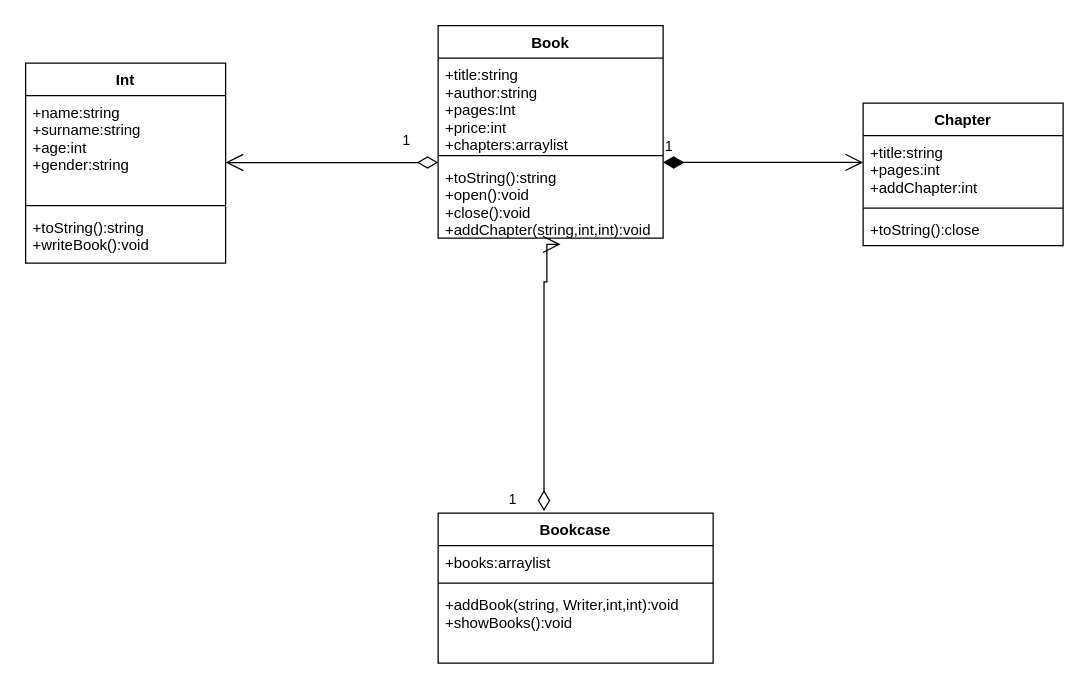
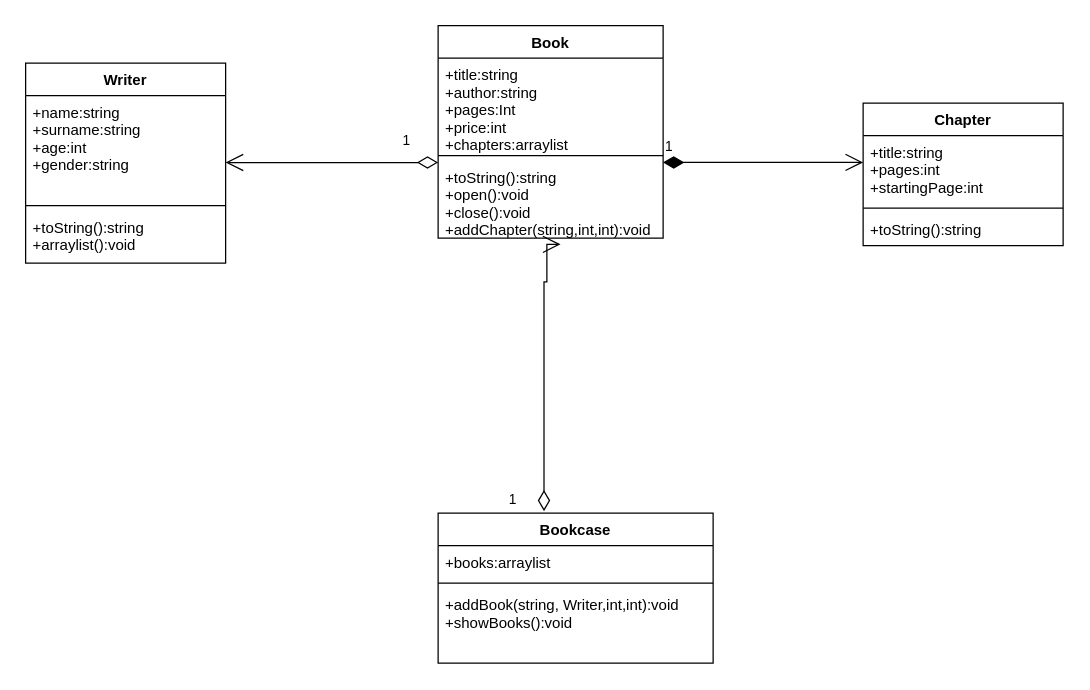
  <mxCell id="0" />
  <mxCell id="1" parent="0" />
- <mxCell id="2" value="Int" style="swimlane;fontStyle=1;align=center;verticalAlign=top;childLayout=stackLayout;horizontal=1;startSize=26;horizontalStack=0;resizeParent=1;resizeParentMax=0;resizeLast=0;collapsible=1;marginBottom=0;" parent="1" vertex="1"><mxGeometry x="20" y="50" width="160" height="160" as="geometry" /></mxCell>
+ <mxCell id="2" value="Writer" style="swimlane;fontStyle=1;align=center;verticalAlign=top;childLayout=stackLayout;horizontal=1;startSize=26;horizontalStack=0;resizeParent=1;resizeParentMax=0;resizeLast=0;collapsible=1;marginBottom=0;" parent="1" vertex="1"><mxGeometry x="20" y="50" width="160" height="160" as="geometry" /></mxCell>
  <mxCell id="3" value="+name:string&#10;+surname:string&#10;+age:int&#10;+gender:string" style="text;strokeColor=none;fillColor=none;align=left;verticalAlign=top;spacingLeft=4;spacingRight=4;overflow=hidden;rotatable=0;points=[[0,0.5],[1,0.5]];portConstraint=eastwest;" parent="2" vertex="1"><mxGeometry y="26" width="160" height="84" as="geometry" /></mxCell>
  <mxCell id="4" value="" style="line;strokeWidth=1;fillColor=none;align=left;verticalAlign=middle;spacingTop=-1;spacingLeft=3;spacingRight=3;rotatable=0;labelPosition=right;points=[];portConstraint=eastwest;" parent="2" vertex="1"><mxGeometry y="110" width="160" height="8" as="geometry" /></mxCell>
- <mxCell id="5" value="+toString():string&#10;+writeBook():void" style="text;strokeColor=none;fillColor=none;align=left;verticalAlign=top;spacingLeft=4;spacingRight=4;overflow=hidden;rotatable=0;points=[[0,0.5],[1,0.5]];portConstraint=eastwest;" parent="2" vertex="1"><mxGeometry y="118" width="160" height="42" as="geometry" /></mxCell>
+ <mxCell id="5" value="+toString():string&#10;+arraylist():void" style="text;strokeColor=none;fillColor=none;align=left;verticalAlign=top;spacingLeft=4;spacingRight=4;overflow=hidden;rotatable=0;points=[[0,0.5],[1,0.5]];portConstraint=eastwest;" parent="2" vertex="1"><mxGeometry y="118" width="160" height="42" as="geometry" /></mxCell>
  <mxCell id="6" value="Book" style="swimlane;fontStyle=1;align=center;verticalAlign=top;childLayout=stackLayout;horizontal=1;startSize=26;horizontalStack=0;resizeParent=1;resizeParentMax=0;resizeLast=0;collapsible=1;marginBottom=0;" parent="1" vertex="1"><mxGeometry x="350" y="20" width="180" height="170" as="geometry" /></mxCell>
  <mxCell id="7" value="+title:string&#10;+author:string&#10;+pages:Int&#10;+price:int&#10;+chapters:arraylist" style="text;strokeColor=none;fillColor=none;align=left;verticalAlign=top;spacingLeft=4;spacingRight=4;overflow=hidden;rotatable=0;points=[[0,0.5],[1,0.5]];portConstraint=eastwest;" parent="6" vertex="1"><mxGeometry y="26" width="180" height="74" as="geometry" /></mxCell>
  <mxCell id="8" value="" style="line;strokeWidth=1;fillColor=none;align=left;verticalAlign=middle;spacingTop=-1;spacingLeft=3;spacingRight=3;rotatable=0;labelPosition=right;points=[];portConstraint=eastwest;" parent="6" vertex="1"><mxGeometry y="100" width="180" height="8" as="geometry" /></mxCell>
  <mxCell id="9" value="+toString():string&#10;+open():void&#10;+close():void&#10;+addChapter(string,int,int):void" style="text;strokeColor=none;fillColor=none;align=left;verticalAlign=top;spacingLeft=4;spacingRight=4;overflow=hidden;rotatable=0;points=[[0,0.5],[1,0.5]];portConstraint=eastwest;" parent="6" vertex="1"><mxGeometry y="108" width="180" height="62" as="geometry" /></mxCell>
  <mxCell id="10" value="1" style="endArrow=open;html=1;endSize=12;startArrow=diamondThin;startSize=14;startFill=0;edgeStyle=orthogonalEdgeStyle;align=left;verticalAlign=bottom;rounded=0;" parent="1" edge="1"><mxGeometry x="-0.647" y="-9" relative="1" as="geometry"><mxPoint x="350" y="129.5" as="sourcePoint" /><mxPoint x="180" y="129.5" as="targetPoint" /><mxPoint as="offset" /></mxGeometry></mxCell>
  <mxCell id="11" value="Bookcase" style="swimlane;fontStyle=1;align=center;verticalAlign=top;childLayout=stackLayout;horizontal=1;startSize=26;horizontalStack=0;resizeParent=1;resizeParentMax=0;resizeLast=0;collapsible=1;marginBottom=0;" vertex="1" parent="1"><mxGeometry x="350" y="410" width="220" height="120" as="geometry" /></mxCell>
  <mxCell id="12" value="+books:arraylist" style="text;strokeColor=none;fillColor=none;align=left;verticalAlign=top;spacingLeft=4;spacingRight=4;overflow=hidden;rotatable=0;points=[[0,0.5],[1,0.5]];portConstraint=eastwest;" vertex="1" parent="11"><mxGeometry y="26" width="220" height="26" as="geometry" /></mxCell>
  <mxCell id="13" value="" style="line;strokeWidth=1;fillColor=none;align=left;verticalAlign=middle;spacingTop=-1;spacingLeft=3;spacingRight=3;rotatable=0;labelPosition=right;points=[];portConstraint=eastwest;" vertex="1" parent="11"><mxGeometry y="52" width="220" height="8" as="geometry" /></mxCell>
  <mxCell id="14" value="+addBook(string, Writer,int,int):void&#10;+showBooks():void" style="text;strokeColor=none;fillColor=none;align=left;verticalAlign=top;spacingLeft=4;spacingRight=4;overflow=hidden;rotatable=0;points=[[0,0.5],[1,0.5]];portConstraint=eastwest;" vertex="1" parent="11"><mxGeometry y="60" width="220" height="60" as="geometry" /></mxCell>
  <mxCell id="15" value="1" style="endArrow=open;html=1;endSize=12;startArrow=diamondThin;startSize=14;startFill=0;edgeStyle=orthogonalEdgeStyle;align=left;verticalAlign=bottom;rounded=0;exitX=0.385;exitY=-0.013;exitDx=0;exitDy=0;exitPerimeter=0;entryX=0.544;entryY=1.08;entryDx=0;entryDy=0;entryPerimeter=0;" edge="1" parent="1" source="11" target="9"><mxGeometry x="-1" y="30" relative="1" as="geometry"><mxPoint x="210" y="260" as="sourcePoint" /><mxPoint x="435" y="230" as="targetPoint" /><Array as="points"><mxPoint x="435" y="225" /><mxPoint x="437" y="225" /></Array><mxPoint as="offset" /></mxGeometry></mxCell>
  <mxCell id="16" value="Chapter" style="swimlane;fontStyle=1;align=center;verticalAlign=top;childLayout=stackLayout;horizontal=1;startSize=26;horizontalStack=0;resizeParent=1;resizeParentMax=0;resizeLast=0;collapsible=1;marginBottom=0;" vertex="1" parent="1"><mxGeometry x="690" y="82" width="160" height="114" as="geometry" /></mxCell>
- <mxCell id="17" value="+title:string&#10;+pages:int&#10;+addChapter:int" style="text;strokeColor=none;fillColor=none;align=left;verticalAlign=top;spacingLeft=4;spacingRight=4;overflow=hidden;rotatable=0;points=[[0,0.5],[1,0.5]];portConstraint=eastwest;" vertex="1" parent="16"><mxGeometry y="26" width="160" height="54" as="geometry" /></mxCell>
+ <mxCell id="17" value="+title:string&#10;+pages:int&#10;+startingPage:int" style="text;strokeColor=none;fillColor=none;align=left;verticalAlign=top;spacingLeft=4;spacingRight=4;overflow=hidden;rotatable=0;points=[[0,0.5],[1,0.5]];portConstraint=eastwest;" vertex="1" parent="16"><mxGeometry y="26" width="160" height="54" as="geometry" /></mxCell>
  <mxCell id="18" value="" style="line;strokeWidth=1;fillColor=none;align=left;verticalAlign=middle;spacingTop=-1;spacingLeft=3;spacingRight=3;rotatable=0;labelPosition=right;points=[];portConstraint=eastwest;" vertex="1" parent="16"><mxGeometry y="80" width="160" height="8" as="geometry" /></mxCell>
- <mxCell id="19" value="+toString():close" style="text;strokeColor=none;fillColor=none;align=left;verticalAlign=top;spacingLeft=4;spacingRight=4;overflow=hidden;rotatable=0;points=[[0,0.5],[1,0.5]];portConstraint=eastwest;" vertex="1" parent="16"><mxGeometry y="88" width="160" height="26" as="geometry" /></mxCell>
+ <mxCell id="19" value="+toString():string" style="text;strokeColor=none;fillColor=none;align=left;verticalAlign=top;spacingLeft=4;spacingRight=4;overflow=hidden;rotatable=0;points=[[0,0.5],[1,0.5]];portConstraint=eastwest;" vertex="1" parent="16"><mxGeometry y="88" width="160" height="26" as="geometry" /></mxCell>
  <mxCell id="20" value="1" style="endArrow=open;html=1;endSize=12;startArrow=diamondThin;startSize=14;startFill=1;edgeStyle=orthogonalEdgeStyle;align=left;verticalAlign=bottom;rounded=0;" edge="1" parent="1"><mxGeometry x="-1" y="3" relative="1" as="geometry"><mxPoint x="530" y="129.41" as="sourcePoint" /><mxPoint x="690" y="129.41" as="targetPoint" /></mxGeometry></mxCell>
